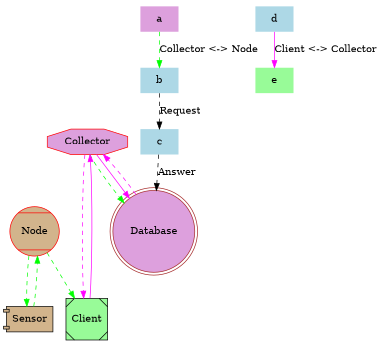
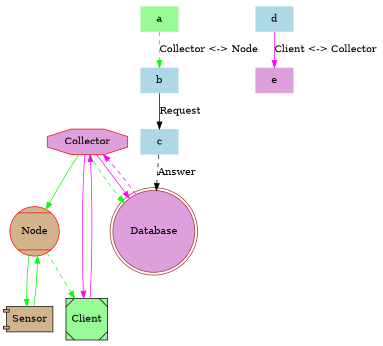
  digraph {
    node [color=black fillcolor=plum shape=none style=filled]
    edge [color=green style=dashed]
    n1 [color=red label=Collector shape=octagon]
    n2 [color=red fillcolor=tan label="Node" shape=Mcircle]
    n3 [fillcolor=palegreen label=Client shape=Msquare]
    n4 [color=brown label=Database shape=doublecircle]
    n5 [fillcolor=tan label=Sensor shape=component]
    b [color=brown fillcolor=lightblue]
    c [fillcolor=lightblue]
    d [color=red fillcolor=lightblue]
-   e [fillcolor=palegreen]
-   a [color=brown]
-   n1 -> n3 [color=magenta]
+   e
+   a [color=brown fillcolor=palegreen]
+   n1 -> n2 [style=filled]
+   n1 -> n3 [color=magenta style=filled]
    n1 -> n4
    n1 -> n4 [color=magenta style=filled]
    n2 -> n3
-   n2 -> n5
+   n2 -> n5 [style=filled]
    n3 -> n1 [color=magenta style=filled]
    n4 -> n1 [color=magenta]
-   n5 -> n2
-   b -> c [color=black label=Request]
+   n5 -> n2 [style=filled]
+   b -> c [color=black label=Request style=filled]
    c -> n4 [color=black label=Answer]
    d -> e [color=magenta label="Client <-> Collector" style=filled]
    a -> b [label="Collector <-> Node"]
  }
